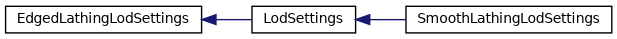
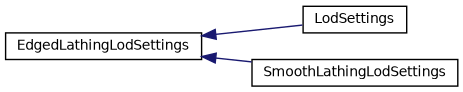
  digraph {
    rankdir=LR
    node [color=black fillcolor=white fontname=Helvetica fontsize=10 shape=record style=filled]
    edge [color=midnightblue dir=back fontname=Helvetica fontsize=10 labelfontname=Helvetica labelfontsize=10 style=solid]
    n1 [height=0.2 label=LodSettings width=0.4]
    n2 [height=0.2 label=SmoothLathingLodSettings width=0.4]
    n3 [height=0.2 label=EdgedLathingLodSettings width=0.4]
-   n1 -> n2
+   n3 -> n2
    n3 -> n1
  }
